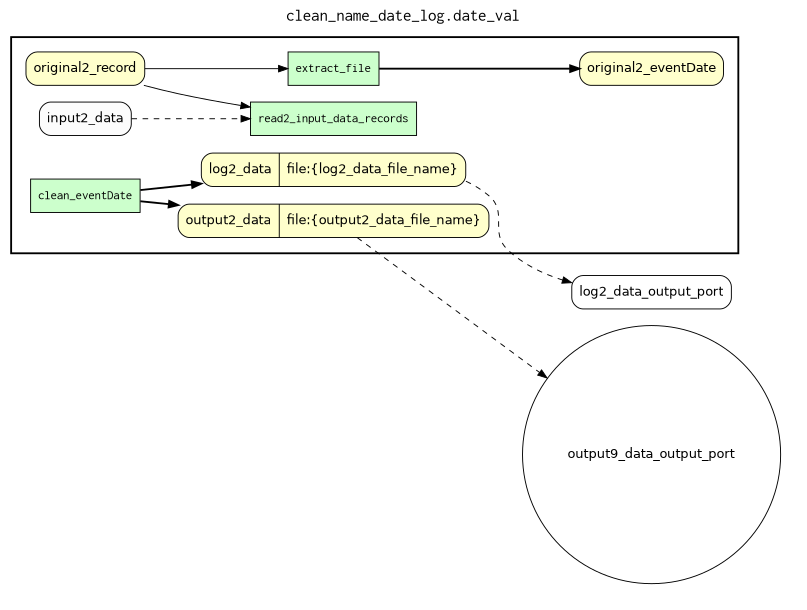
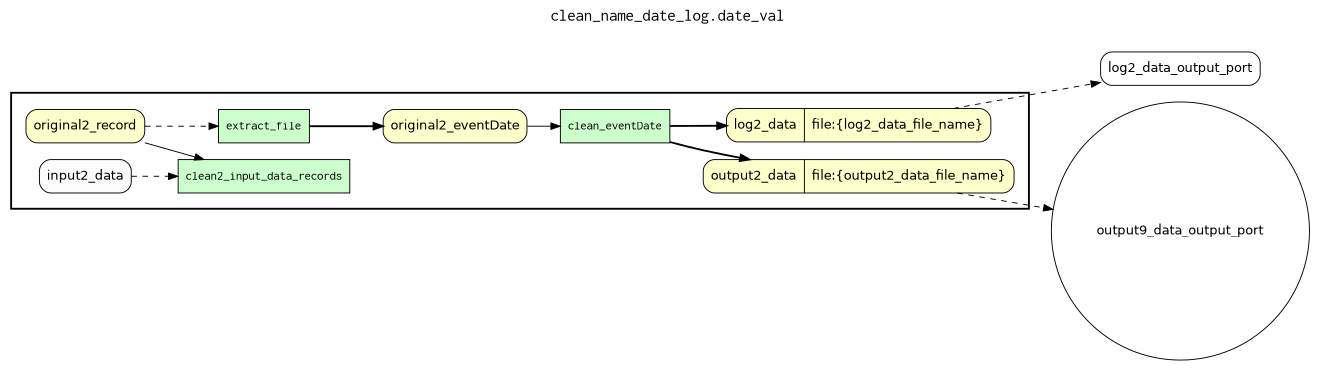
  digraph {
    fontname=Courier
    fontsize=18
    label="clean_name_date_log.date_val"
    labelloc=t
    rankdir=LR
    node [fillcolor="#FFFFCC" fontname=Helvetica peripheries=1 shape=box style="rounded,filled"]
    edge [style=dashed]
-   read2_input_data_records [fillcolor="#CCFFCC" fontname=Courier style=filled]
+   read2_input_data_records [fillcolor="#CCFFCC" fontname=Courier style=filled label=clean2_input_data_records]
    original2_record
    n3 [fillcolor="#CCFFCC" fontname=Courier label=extract_file style=filled]
    original2_eventDate
    clean_eventDate [fillcolor="#CCFFCC" fontname=Courier style=filled]
    n6 [label="{<f0> output2_data |<f1> file\:\{output2_data_file_name\}}" rankdir=LR shape=record]
    n7 [label="{<f0> log2_data |<f1> file\:\{log2_data_file_name\}}" rankdir=LR shape=record]
    input2_data [fillcolor="#FCFCFC"]
    n9 [fillcolor="#FFFFFF" label=output9_data_output_port shape=circle width=0.2]
    log2_data_output_port [fillcolor="#FFFFFF" width=0.2]
    subgraph cluster_1 {
      color=black
      label=""
      penwidth=2
      subgraph cluster_2 {
        color=white
        label=""
        penwidth=2
        read2_input_data_records
        original2_record
        n3
        original2_eventDate
        clean_eventDate
        n6
        n7
        input2_data
      }
    }
    subgraph cluster_3 {
      color=white
      label=""
      subgraph cluster_4 {
        color=white
        label=""
      }
    }
    subgraph cluster_5 {
      color=white
      label=""
      subgraph cluster_6 {
        color=white
        label=""
        n9
        log2_data_output_port
      }
    }
    original2_record -> read2_input_data_records [style=solid]
-   original2_record -> n3 [style=solid]
+   original2_record -> n3
    n3 -> original2_eventDate [style=bold]
+   original2_eventDate -> clean_eventDate [style=solid]
    clean_eventDate -> n6 [style=bold]
    clean_eventDate -> n7 [style=bold]
    n6 -> n9
    n7 -> log2_data_output_port
    input2_data -> read2_input_data_records
  }
